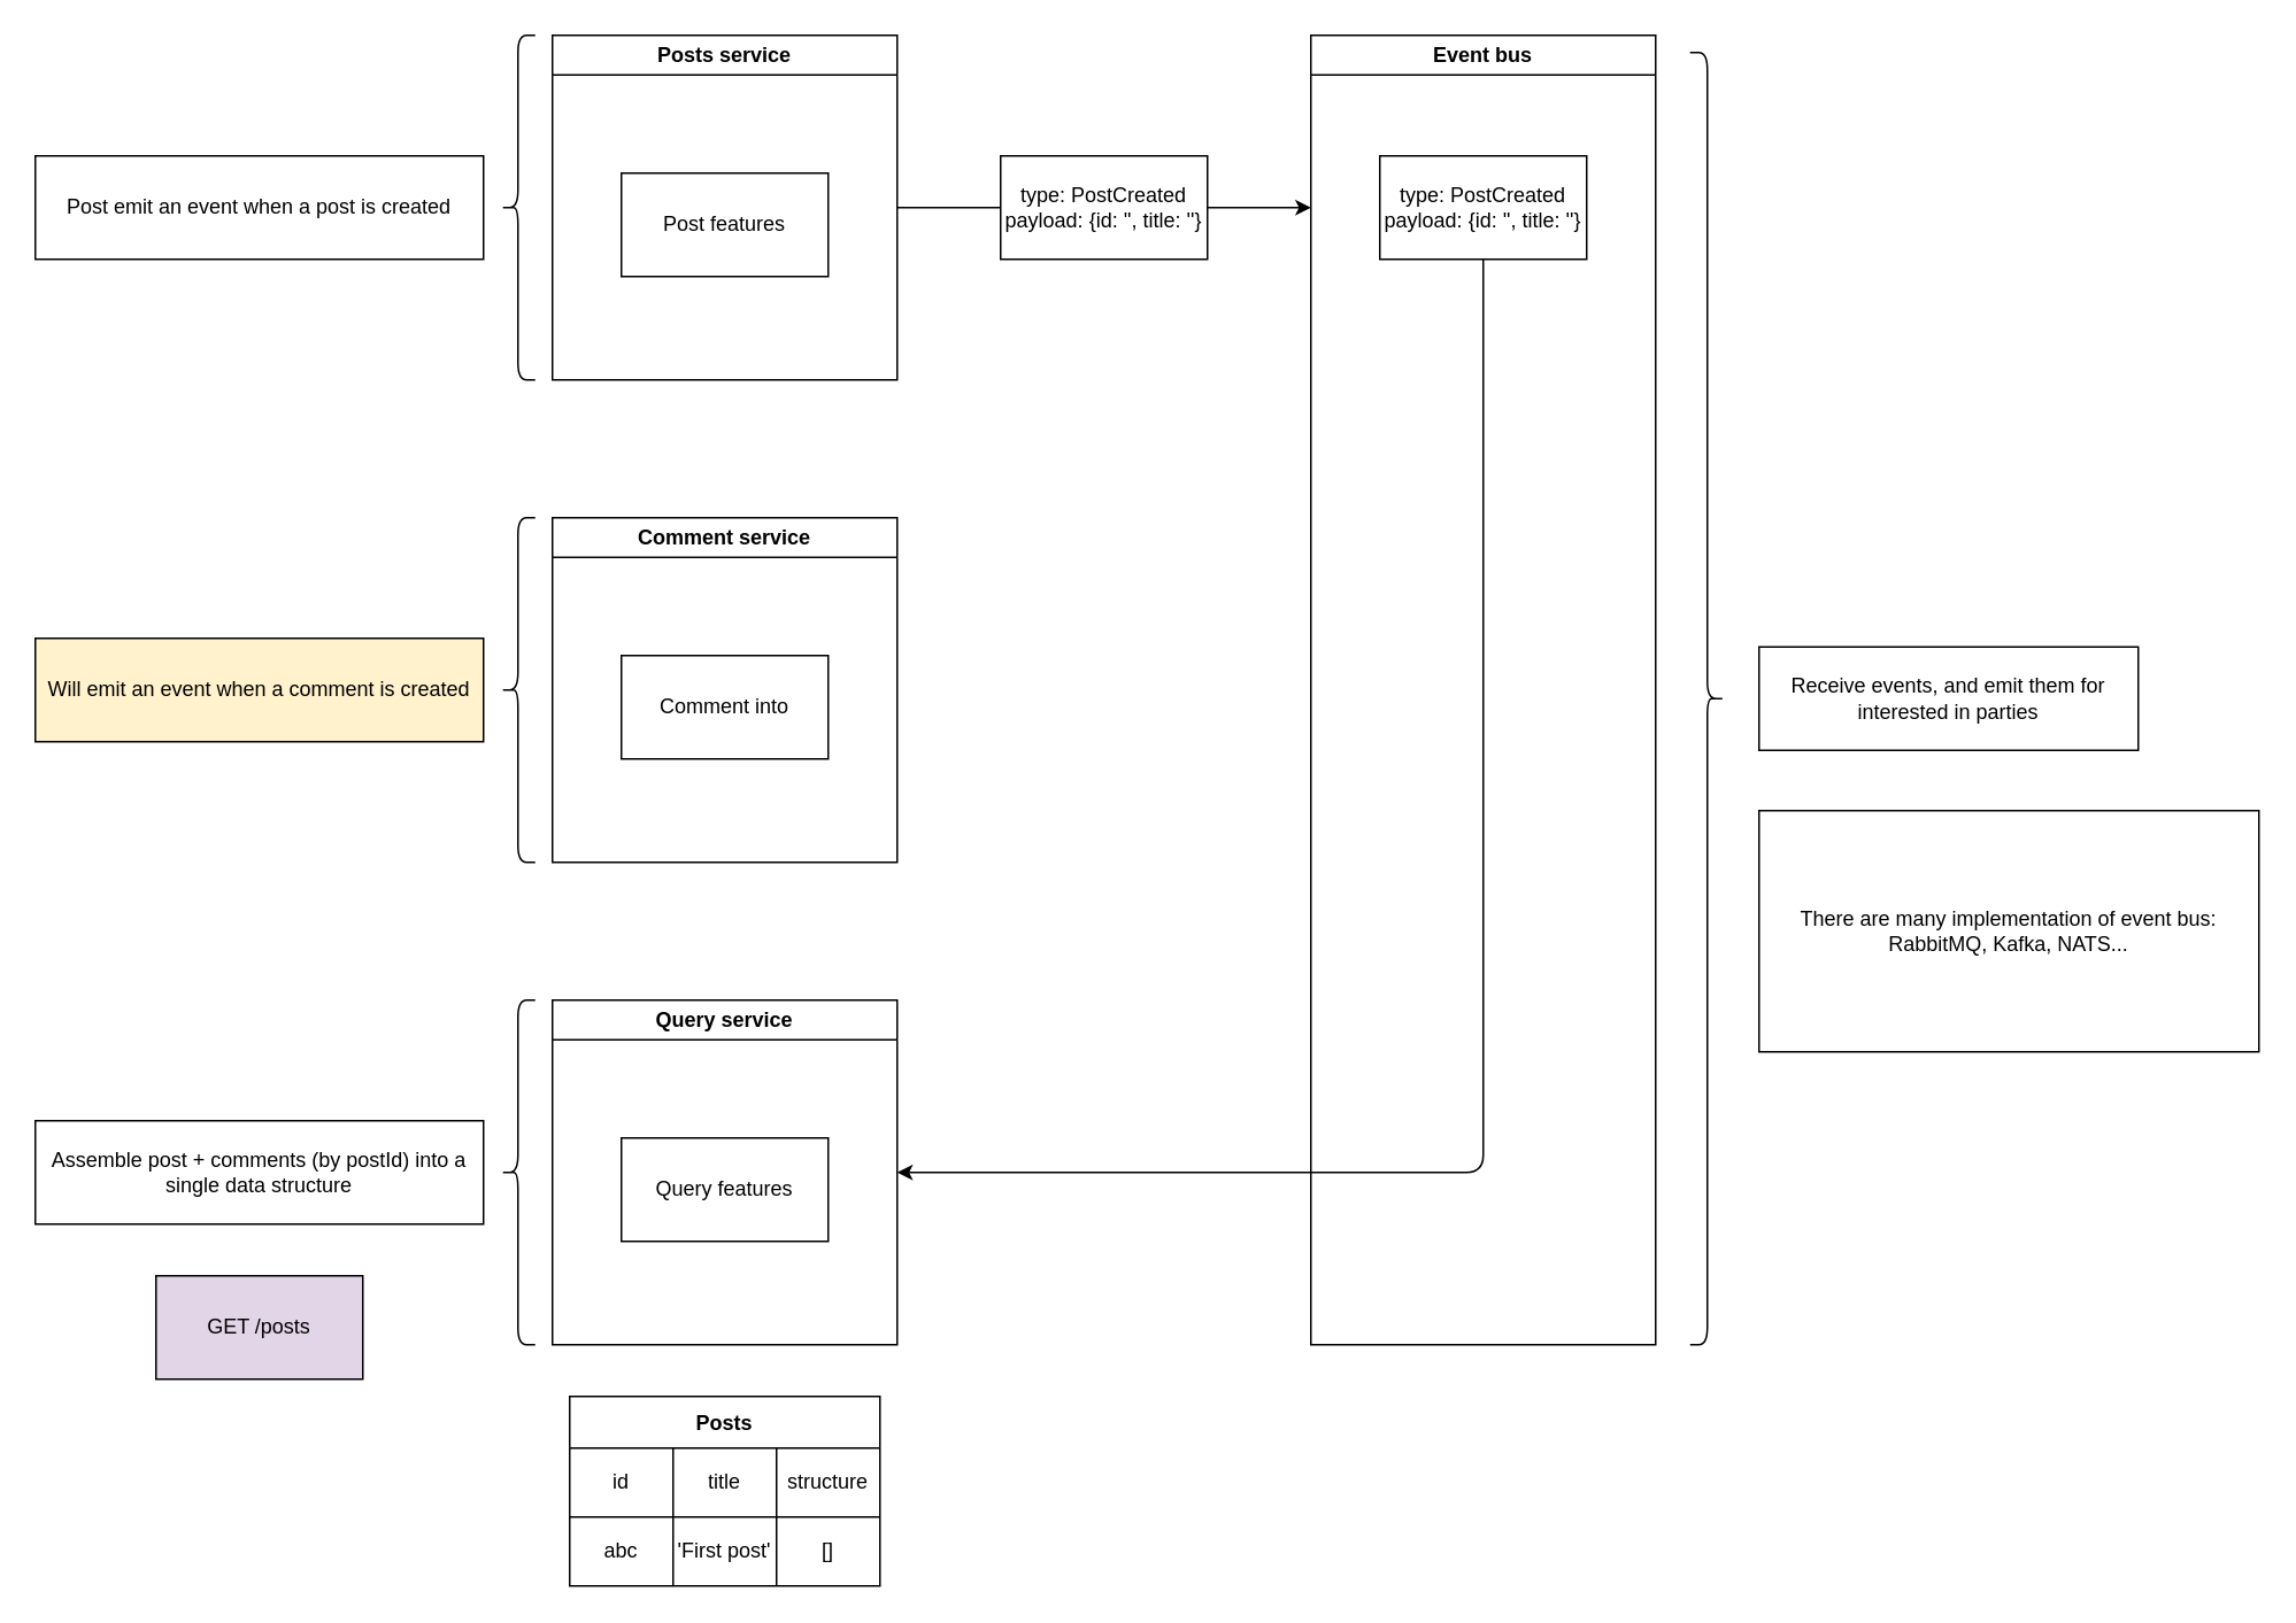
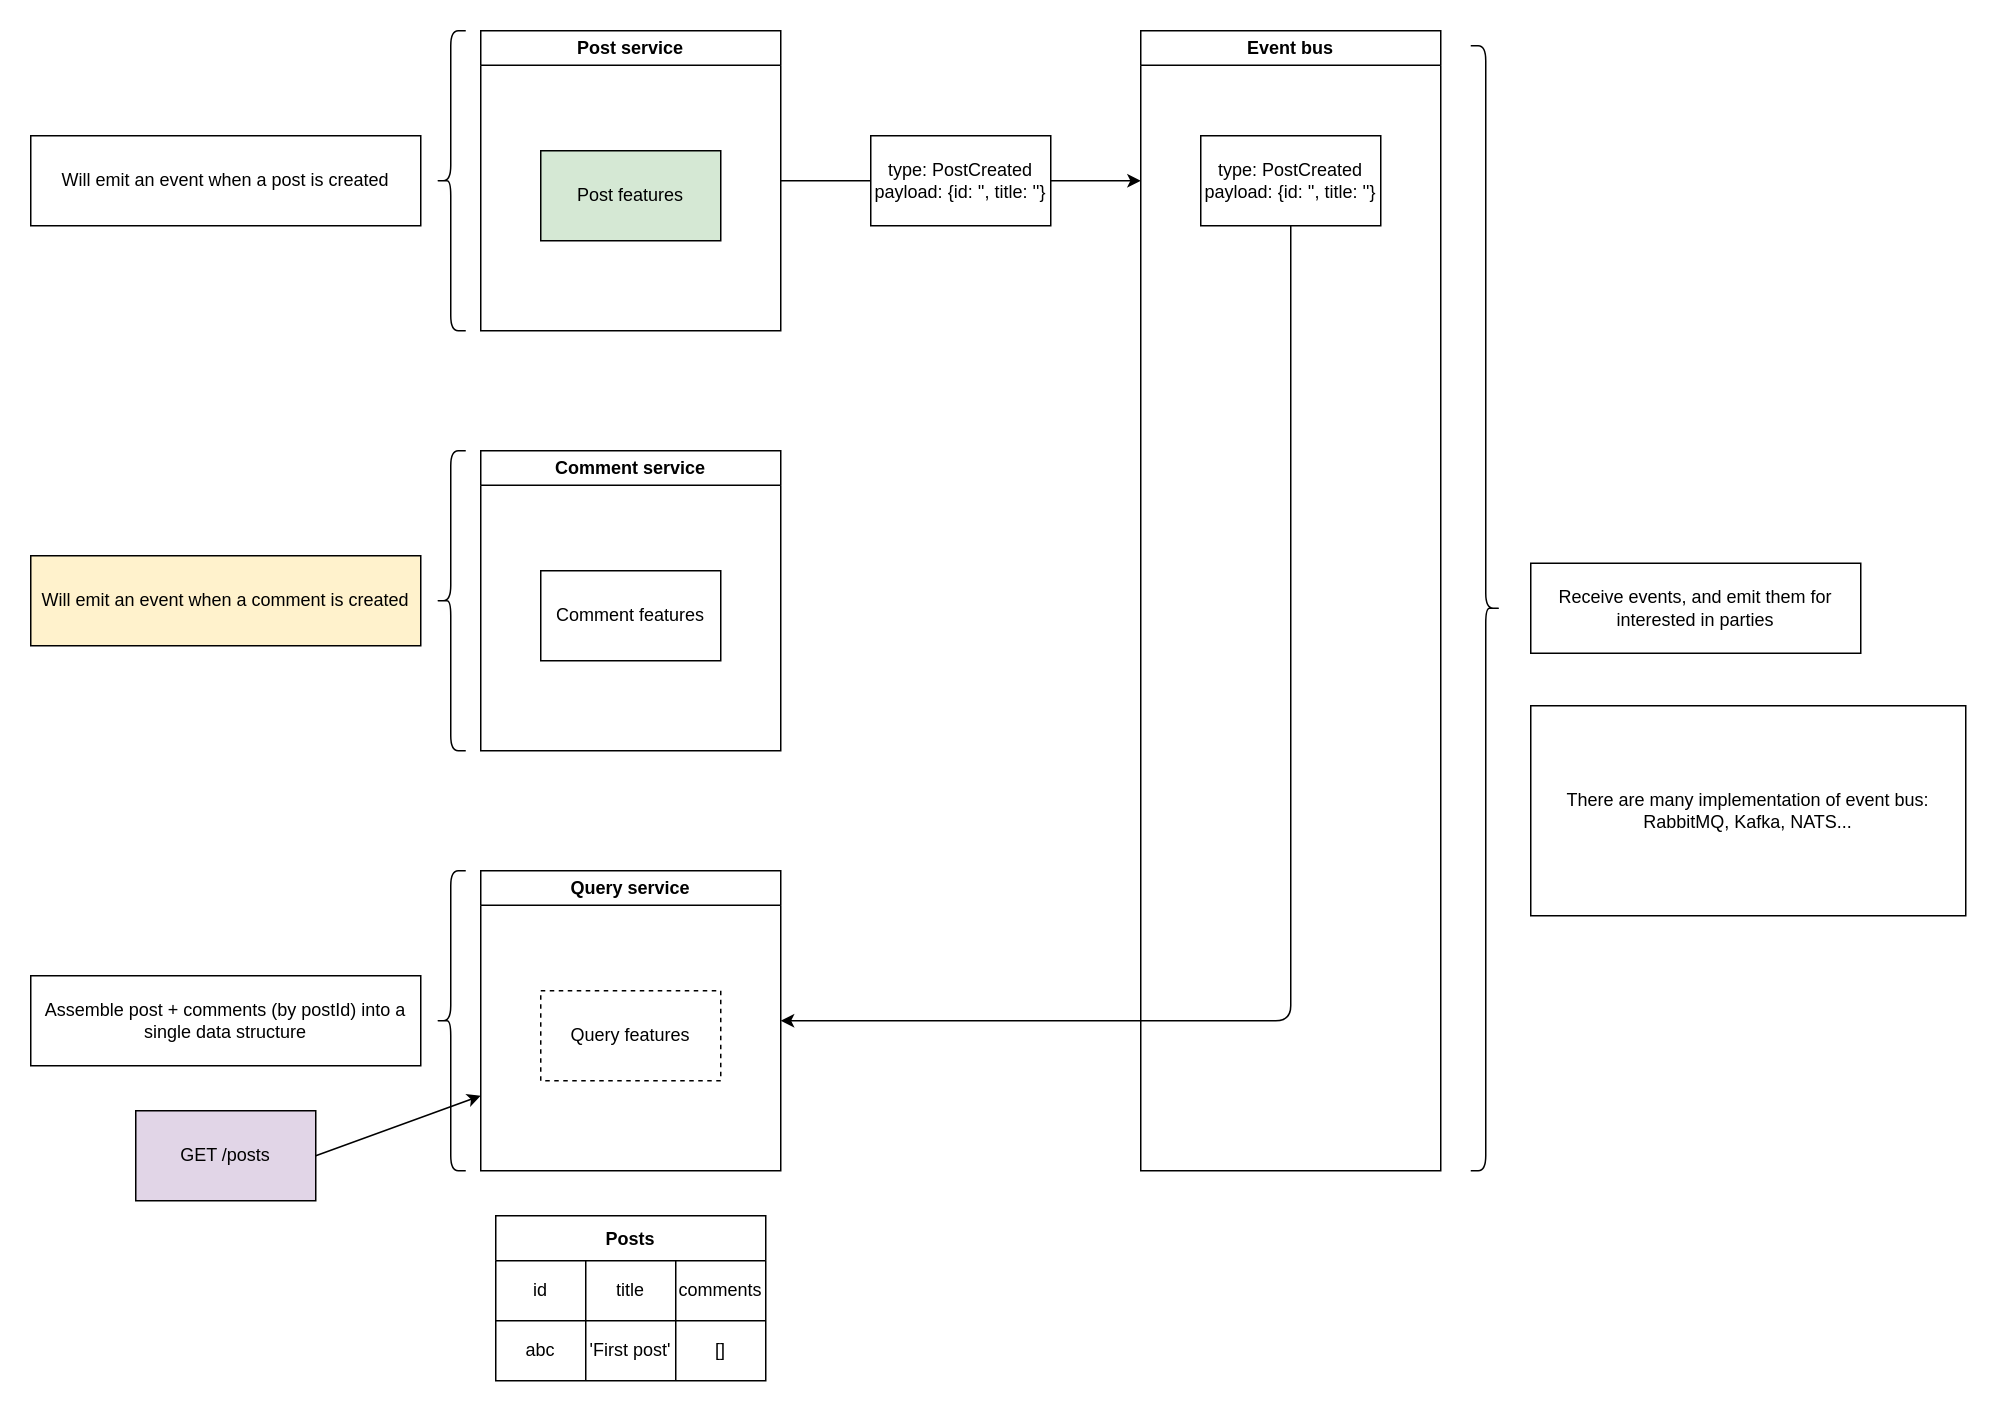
  <mxCell id="0" />
  <mxCell id="1" parent="0" />
  <mxCell id="2" style="edgeStyle=none;html=1;exitX=1;exitY=0.5;exitDx=0;exitDy=0;" edge="1" parent="1" source="3"><mxGeometry relative="1" as="geometry"><mxPoint x="760" y="120" as="targetPoint" /></mxGeometry></mxCell>
- <mxCell id="3" value="Posts service" style="swimlane;whiteSpace=wrap;html=1;startSize=23;" vertex="1" parent="1"><mxGeometry x="320" y="20" width="200" height="200" as="geometry" /></mxCell>
- <mxCell id="4" value="Post features" style="rounded=0;whiteSpace=wrap;html=1;" vertex="1" parent="3"><mxGeometry x="40" y="80" width="120" height="60" as="geometry" /></mxCell>
+ <mxCell id="3" value="Post service" style="swimlane;whiteSpace=wrap;html=1;startSize=23;" vertex="1" parent="1"><mxGeometry x="320" y="20" width="200" height="200" as="geometry" /></mxCell>
+ <mxCell id="4" value="Post features" style="rounded=0;whiteSpace=wrap;html=1;fillColor=#d5e8d4;" vertex="1" parent="3"><mxGeometry x="40" y="80" width="120" height="60" as="geometry" /></mxCell>
  <mxCell id="5" value="Comment service" style="swimlane;whiteSpace=wrap;html=1;startSize=23;" vertex="1" parent="1"><mxGeometry x="320" y="300" width="200" height="200" as="geometry" /></mxCell>
- <mxCell id="6" value="Comment into" style="rounded=0;whiteSpace=wrap;html=1;" vertex="1" parent="5"><mxGeometry x="40" y="80" width="120" height="60" as="geometry" /></mxCell>
+ <mxCell id="6" value="Comment features" style="rounded=0;whiteSpace=wrap;html=1;" vertex="1" parent="5"><mxGeometry x="40" y="80" width="120" height="60" as="geometry" /></mxCell>
  <mxCell id="7" value="Query service" style="swimlane;whiteSpace=wrap;html=1;startSize=23;" vertex="1" parent="1"><mxGeometry x="320" y="580" width="200" height="200" as="geometry" /></mxCell>
- <mxCell id="8" value="Query features" style="rounded=0;whiteSpace=wrap;html=1;" vertex="1" parent="7"><mxGeometry x="40" y="80" width="120" height="60" as="geometry" /></mxCell>
+ <mxCell id="8" value="Query features" style="rounded=0;whiteSpace=wrap;html=1;dashed=1;" vertex="1" parent="7"><mxGeometry x="40" y="80" width="120" height="60" as="geometry" /></mxCell>
  <mxCell id="9" value="" style="shape=curlyBracket;whiteSpace=wrap;html=1;rounded=1;labelPosition=left;verticalLabelPosition=middle;align=right;verticalAlign=middle;" vertex="1" parent="1"><mxGeometry x="290" y="20" width="20" height="200" as="geometry" /></mxCell>
  <mxCell id="10" value="" style="shape=curlyBracket;whiteSpace=wrap;html=1;rounded=1;labelPosition=left;verticalLabelPosition=middle;align=right;verticalAlign=middle;" vertex="1" parent="1"><mxGeometry x="290" y="580" width="20" height="200" as="geometry" /></mxCell>
  <mxCell id="11" value="" style="shape=curlyBracket;whiteSpace=wrap;html=1;rounded=1;labelPosition=left;verticalLabelPosition=middle;align=right;verticalAlign=middle;" vertex="1" parent="1"><mxGeometry x="290" y="300" width="20" height="200" as="geometry" /></mxCell>
- <mxCell id="12" value="Post emit an event when a post is created" style="rounded=0;whiteSpace=wrap;html=1;" vertex="1" parent="1"><mxGeometry x="20" y="90" width="260" height="60" as="geometry" /></mxCell>
+ <mxCell id="12" value="Will emit an event when a post is created" style="rounded=0;whiteSpace=wrap;html=1;" vertex="1" parent="1"><mxGeometry x="20" y="90" width="260" height="60" as="geometry" /></mxCell>
  <mxCell id="13" value="Assemble post + comments (by postId) into a single data structure" style="rounded=0;whiteSpace=wrap;html=1;" vertex="1" parent="1"><mxGeometry x="20" y="650" width="260" height="60" as="geometry" /></mxCell>
  <mxCell id="14" value="Will emit an event when a comment is created" style="rounded=0;whiteSpace=wrap;html=1;fillColor=#fff2cc;" vertex="1" parent="1"><mxGeometry x="20" y="370" width="260" height="60" as="geometry" /></mxCell>
  <mxCell id="15" value="Event bus" style="swimlane;whiteSpace=wrap;html=1;startSize=23;" vertex="1" parent="1"><mxGeometry x="760" y="20" width="200" height="760" as="geometry" /></mxCell>
  <mxCell id="16" value="type: PostCreated&lt;br&gt;payload: {id: '', title: ''}" style="rounded=0;whiteSpace=wrap;html=1;" vertex="1" parent="15"><mxGeometry x="40" y="70" width="120" height="60" as="geometry" /></mxCell>
  <mxCell id="17" value="" style="shape=curlyBracket;whiteSpace=wrap;html=1;rounded=1;flipH=1;labelPosition=right;verticalLabelPosition=middle;align=left;verticalAlign=middle;" vertex="1" parent="1"><mxGeometry x="980" y="30" width="20" height="750" as="geometry" /></mxCell>
  <mxCell id="18" value="Receive events, and emit them for interested in parties" style="rounded=0;whiteSpace=wrap;html=1;" vertex="1" parent="1"><mxGeometry x="1020" y="375" width="220" height="60" as="geometry" /></mxCell>
  <mxCell id="19" value="type: PostCreated&lt;br&gt;payload: {id: '', title: ''}" style="rounded=0;whiteSpace=wrap;html=1;" vertex="1" parent="1"><mxGeometry x="580" y="90" width="120" height="60" as="geometry" /></mxCell>
  <mxCell id="20" style="edgeStyle=none;html=1;exitX=0.5;exitY=1;exitDx=0;exitDy=0;entryX=1;entryY=0.5;entryDx=0;entryDy=0;" edge="1" parent="1" source="16" target="7"><mxGeometry relative="1" as="geometry"><Array as="points"><mxPoint x="860" y="680" /></Array></mxGeometry></mxCell>
  <mxCell id="21" style="edgeStyle=none;html=1;exitX=0.5;exitY=0;exitDx=0;exitDy=0;" edge="1" parent="1" source="22" target="25"><mxGeometry relative="1" as="geometry" /></mxCell>
  <mxCell id="22" value="Posts" style="shape=table;startSize=30;container=1;collapsible=0;childLayout=tableLayout;fontStyle=1;align=center;" vertex="1" parent="1"><mxGeometry x="330" y="810" width="180" height="110" as="geometry" /></mxCell>
  <mxCell id="23" value="" style="shape=tableRow;horizontal=0;startSize=0;swimlaneHead=0;swimlaneBody=0;top=0;left=0;bottom=0;right=0;collapsible=0;dropTarget=0;fillColor=none;points=[[0,0.5],[1,0.5]];portConstraint=eastwest;" vertex="1" parent="22"><mxGeometry y="30" width="180" height="40" as="geometry" /></mxCell>
  <mxCell id="24" value="id" style="shape=partialRectangle;html=1;whiteSpace=wrap;connectable=0;fillColor=none;top=0;left=0;bottom=0;right=0;overflow=hidden;" vertex="1" parent="23"><mxGeometry width="60" height="40" as="geometry"><mxRectangle width="60" height="40" as="alternateBounds" /></mxGeometry></mxCell>
  <mxCell id="25" value="title" style="shape=partialRectangle;html=1;whiteSpace=wrap;connectable=0;fillColor=none;top=0;left=0;bottom=0;right=0;overflow=hidden;" vertex="1" parent="23"><mxGeometry x="60" width="60" height="40" as="geometry"><mxRectangle width="60" height="40" as="alternateBounds" /></mxGeometry></mxCell>
- <mxCell id="26" value="structure" style="shape=partialRectangle;html=1;whiteSpace=wrap;connectable=0;fillColor=none;top=0;left=0;bottom=0;right=0;overflow=hidden;" vertex="1" parent="23"><mxGeometry x="120" width="60" height="40" as="geometry"><mxRectangle width="60" height="40" as="alternateBounds" /></mxGeometry></mxCell>
+ <mxCell id="26" value="comments" style="shape=partialRectangle;html=1;whiteSpace=wrap;connectable=0;fillColor=none;top=0;left=0;bottom=0;right=0;overflow=hidden;" vertex="1" parent="23"><mxGeometry x="120" width="60" height="40" as="geometry"><mxRectangle width="60" height="40" as="alternateBounds" /></mxGeometry></mxCell>
  <mxCell id="27" value="" style="shape=tableRow;horizontal=0;startSize=0;swimlaneHead=0;swimlaneBody=0;top=0;left=0;bottom=0;right=0;collapsible=0;dropTarget=0;fillColor=none;points=[[0,0.5],[1,0.5]];portConstraint=eastwest;" vertex="1" parent="22"><mxGeometry y="70" width="180" height="40" as="geometry" /></mxCell>
  <mxCell id="28" value="abc" style="shape=partialRectangle;html=1;whiteSpace=wrap;connectable=0;fillColor=none;top=0;left=0;bottom=0;right=0;overflow=hidden;" vertex="1" parent="27"><mxGeometry width="60" height="40" as="geometry"><mxRectangle width="60" height="40" as="alternateBounds" /></mxGeometry></mxCell>
  <mxCell id="29" value="'First post'" style="shape=partialRectangle;html=1;whiteSpace=wrap;connectable=0;fillColor=none;top=0;left=0;bottom=0;right=0;overflow=hidden;" vertex="1" parent="27"><mxGeometry x="60" width="60" height="40" as="geometry"><mxRectangle width="60" height="40" as="alternateBounds" /></mxGeometry></mxCell>
  <mxCell id="30" value="[]" style="shape=partialRectangle;html=1;whiteSpace=wrap;connectable=0;fillColor=none;top=0;left=0;bottom=0;right=0;overflow=hidden;" vertex="1" parent="27"><mxGeometry x="120" width="60" height="40" as="geometry"><mxRectangle width="60" height="40" as="alternateBounds" /></mxGeometry></mxCell>
+ <mxCell id="31" style="edgeStyle=none;html=1;exitX=1;exitY=0.5;exitDx=0;exitDy=0;entryX=0;entryY=0.75;entryDx=0;entryDy=0;" edge="1" parent="1" source="32" target="7"><mxGeometry relative="1" as="geometry" /></mxCell>
  <mxCell id="32" value="GET /posts" style="rounded=0;whiteSpace=wrap;html=1;fillColor=#e1d5e7;" vertex="1" parent="1"><mxGeometry x="90" y="740" width="120" height="60" as="geometry" /></mxCell>
  <mxCell id="33" value="There are many implementation of event bus: RabbitMQ, Kafka, NATS..." style="rounded=0;whiteSpace=wrap;html=1;" vertex="1" parent="1"><mxGeometry x="1020" y="470" width="290" height="140" as="geometry" /></mxCell>
